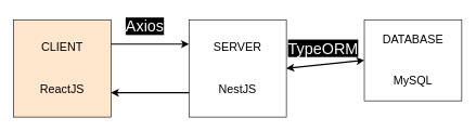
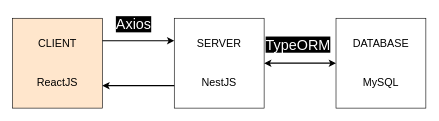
  <mxCell id="0" />
  <mxCell id="1" parent="0" />
  <mxCell id="2" value="&lt;font style=&quot;font-size: 18px;&quot;&gt;CLIENT&lt;br&gt;&lt;/font&gt;&lt;br&gt;&lt;br&gt;&lt;br&gt;&lt;font style=&quot;font-size: 18px;&quot;&gt;ReactJS&lt;/font&gt;" style="whiteSpace=wrap;html=1;aspect=fixed;fillColor=#ffe6cc;" vertex="1" parent="1"><mxGeometry x="20" y="30" width="150" height="150" as="geometry" /></mxCell>
  <mxCell id="3" value="&lt;font style=&quot;font-size: 18px;&quot;&gt;SERVER&lt;/font&gt;&lt;br&gt;&lt;br&gt;&lt;br&gt;&lt;br&gt;&lt;font style=&quot;font-size: 18px;&quot;&gt;NestJS&lt;/font&gt;" style="whiteSpace=wrap;html=1;aspect=fixed;" vertex="1" parent="1"><mxGeometry x="290" y="30" width="150" height="150" as="geometry" /></mxCell>
- <mxCell id="4" value="&lt;font style=&quot;font-size: 18px;&quot;&gt;DATABASE&lt;/font&gt;&lt;br&gt;&lt;br&gt;&lt;br&gt;&lt;br&gt;&lt;font style=&quot;font-size: 18px;&quot;&gt;MySQL&lt;/font&gt;" style="whiteSpace=wrap;html=1;aspect=fixed;" vertex="1" parent="1"><mxGeometry x="560" y="30" width="150" height="125" as="geometry" /></mxCell>
+ <mxCell id="4" value="&lt;font style=&quot;font-size: 18px;&quot;&gt;DATABASE&lt;/font&gt;&lt;br&gt;&lt;br&gt;&lt;br&gt;&lt;br&gt;&lt;font style=&quot;font-size: 18px;&quot;&gt;MySQL&lt;/font&gt;" style="whiteSpace=wrap;html=1;aspect=fixed;" vertex="1" parent="1"><mxGeometry x="560" y="30" width="150" height="150" as="geometry" /></mxCell>
  <mxCell id="5" value="" style="endArrow=classic;html=1;rounded=0;exitX=1;exitY=0.25;exitDx=0;exitDy=0;entryX=0;entryY=0.25;entryDx=0;entryDy=0;curved=0;strokeWidth=2;" edge="1" parent="1" source="2" target="3"><mxGeometry width="50" height="50" relative="1" as="geometry"><mxPoint x="321" y="150" as="sourcePoint" /><mxPoint x="371" y="100" as="targetPoint" /></mxGeometry></mxCell>
  <mxCell id="6" value="" style="endArrow=classic;html=1;rounded=0;exitX=0;exitY=0.75;exitDx=0;exitDy=0;entryX=1;entryY=0.75;entryDx=0;entryDy=0;strokeWidth=2;" edge="1" parent="1" source="3" target="2"><mxGeometry width="50" height="50" relative="1" as="geometry"><mxPoint x="321" y="150" as="sourcePoint" /><mxPoint x="371" y="100" as="targetPoint" /></mxGeometry></mxCell>
  <mxCell id="7" value="" style="endArrow=classic;startArrow=classic;html=1;rounded=0;entryX=0;entryY=0.5;entryDx=0;entryDy=0;exitX=1;exitY=0.5;exitDx=0;exitDy=0;strokeWidth=2;" edge="1" parent="1" source="3" target="4"><mxGeometry width="50" height="50" relative="1" as="geometry"><mxPoint x="321" y="150" as="sourcePoint" /><mxPoint x="371" y="100" as="targetPoint" /></mxGeometry></mxCell>
  <mxCell id="8" value="&lt;div style=&quot;text-align: justify;&quot;&gt;&lt;span style=&quot;font-size: 24px; color: rgb(255, 255, 255); background-color: rgb(0, 0, 0); text-align: center;&quot;&gt;Axios&lt;/span&gt;&lt;/div&gt;" style="text;whiteSpace=wrap;html=1;" vertex="1" parent="1"><mxGeometry x="191" y="20" width="80" height="40" as="geometry" /></mxCell>
  <mxCell id="9" value="&lt;div style=&quot;text-align: justify;&quot;&gt;&lt;span style=&quot;font-size: 24px; text-align: center; background-color: rgb(0, 0, 0);&quot;&gt;&lt;font color=&quot;#ffffff&quot;&gt;TypeORM&lt;/font&gt;&lt;/span&gt;&lt;/div&gt;" style="text;whiteSpace=wrap;html=1;" vertex="1" parent="1"><mxGeometry x="441" y="53.64" width="100" height="36.36" as="geometry" /></mxCell>
